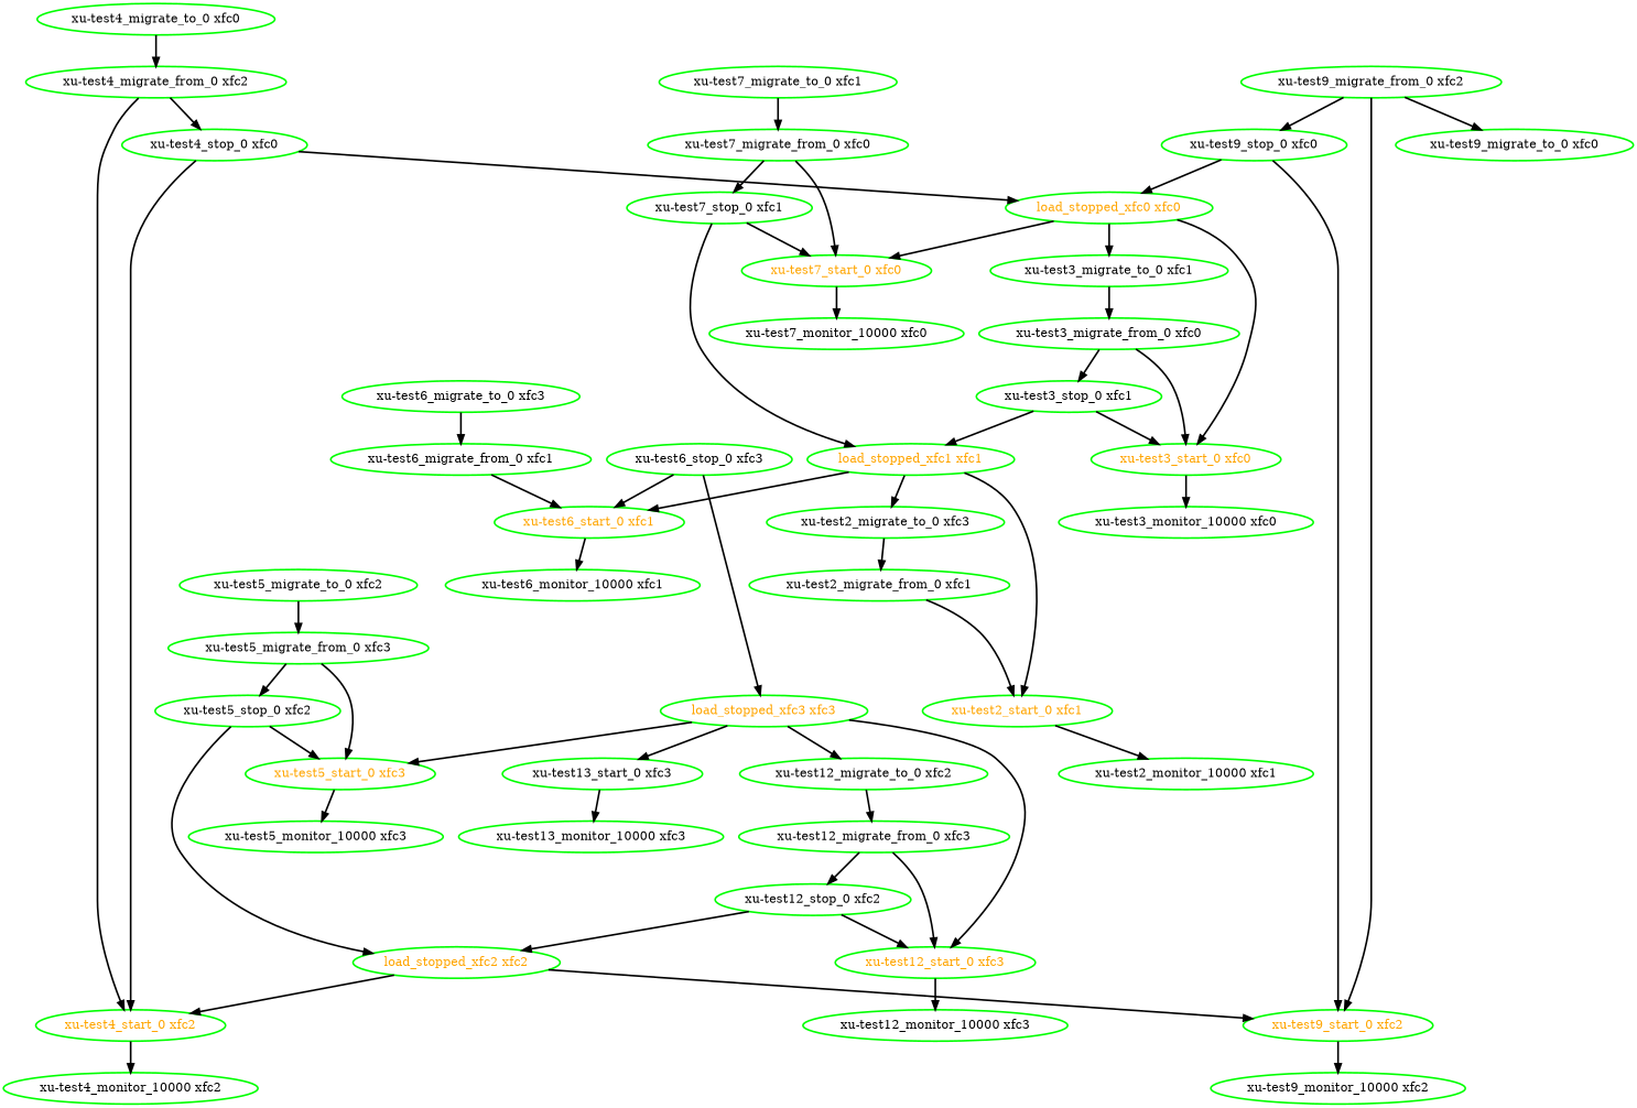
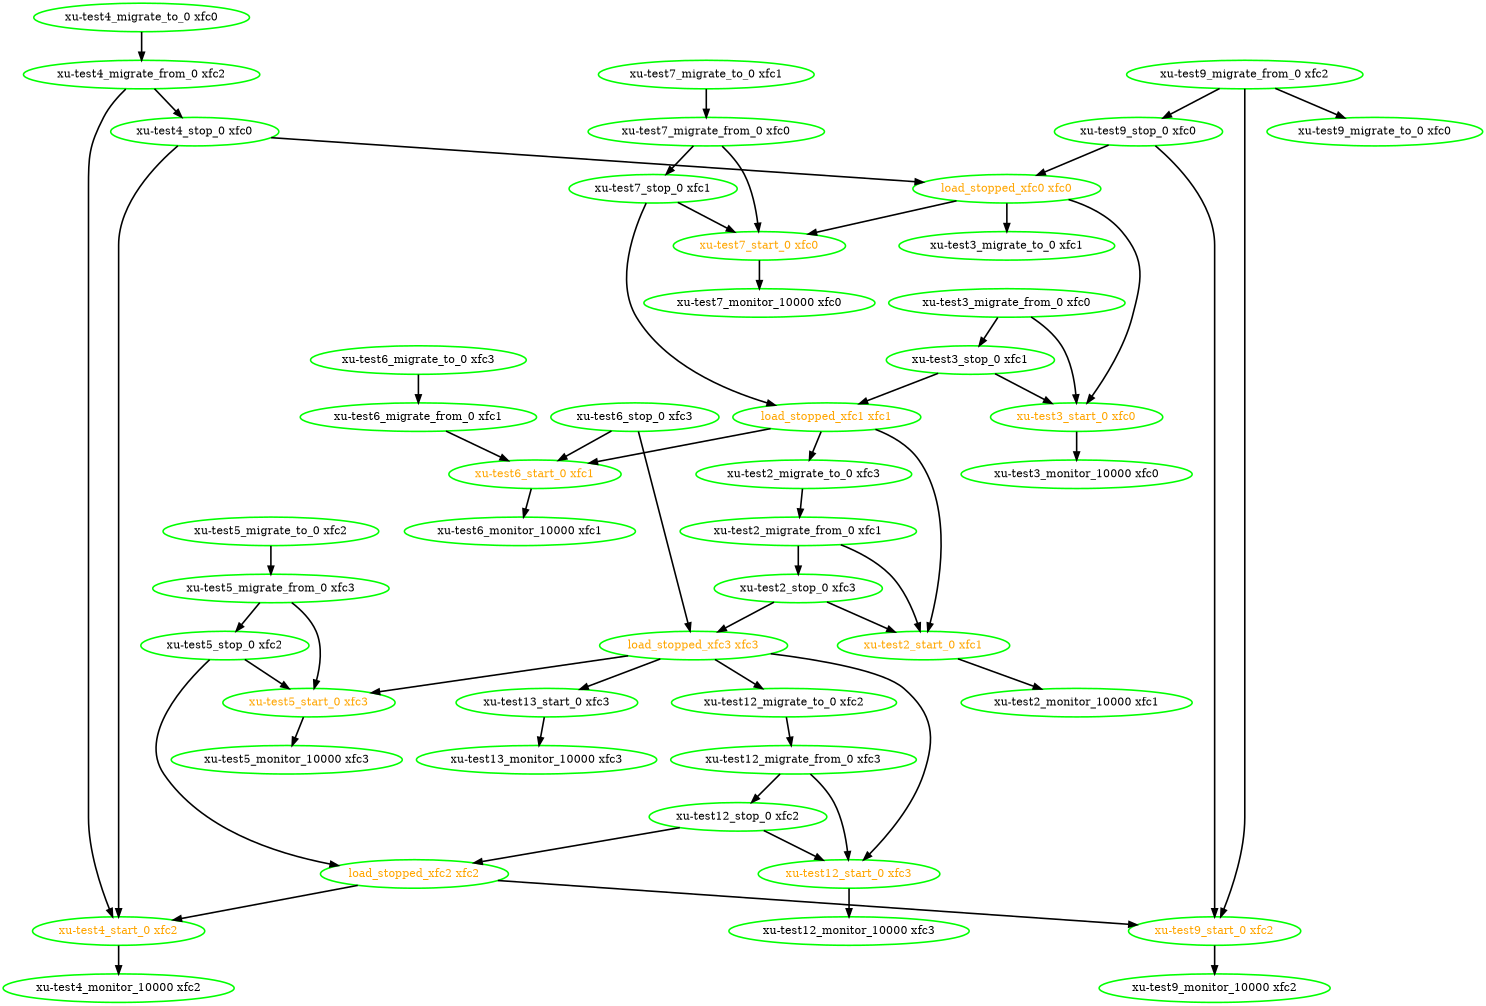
  digraph {
    node [color=green fontcolor=black style=bold]
    edge [style=bold]
    "load_stopped_xfc0 xfc0" [fontcolor=orange]
    "xu-test3_migrate_to_0 xfc1"
    "xu-test3_start_0 xfc0" [fontcolor=orange]
    "xu-test7_start_0 xfc0" [fontcolor=orange]
    "xu-test3_migrate_from_0 xfc0"
    "xu-test3_monitor_10000 xfc0"
    "xu-test7_monitor_10000 xfc0"
    "xu-test3_stop_0 xfc1"
    "load_stopped_xfc1 xfc1" [fontcolor=orange]
    "xu-test2_migrate_to_0 xfc3"
    "xu-test2_start_0 xfc1" [fontcolor=orange]
    "xu-test6_start_0 xfc1" [fontcolor=orange]
    "xu-test2_migrate_from_0 xfc1"
    "xu-test2_monitor_10000 xfc1"
    "xu-test6_monitor_10000 xfc1"
+   "xu-test2_stop_0 xfc3"
    "load_stopped_xfc2 xfc2" [fontcolor=orange]
    "xu-test4_start_0 xfc2" [fontcolor=orange]
    "xu-test9_start_0 xfc2" [fontcolor=orange]
    "xu-test4_monitor_10000 xfc2"
    "xu-test9_monitor_10000 xfc2"
    "load_stopped_xfc3 xfc3" [fontcolor=orange]
    "xu-test12_migrate_to_0 xfc2"
    "xu-test12_start_0 xfc3" [fontcolor=orange]
    "xu-test13_start_0 xfc3"
    "xu-test5_start_0 xfc3" [fontcolor=orange]
    "xu-test12_migrate_from_0 xfc3"
    "xu-test12_monitor_10000 xfc3"
    "xu-test13_monitor_10000 xfc3"
    "xu-test5_monitor_10000 xfc3"
    "xu-test12_stop_0 xfc2"
    "xu-test4_migrate_from_0 xfc2"
    "xu-test4_stop_0 xfc0"
    "xu-test4_migrate_to_0 xfc0"
    "xu-test5_migrate_from_0 xfc3"
    "xu-test5_stop_0 xfc2"
    "xu-test5_migrate_to_0 xfc2"
    "xu-test6_migrate_from_0 xfc1"
    "xu-test6_stop_0 xfc3"
    "xu-test6_migrate_to_0 xfc3"
    "xu-test7_migrate_from_0 xfc0"
    "xu-test7_stop_0 xfc1"
    "xu-test7_migrate_to_0 xfc1"
    "xu-test9_migrate_from_0 xfc2"
    "xu-test9_stop_0 xfc0"
    "xu-test9_migrate_to_0 xfc0"
    "load_stopped_xfc0 xfc0" -> "xu-test3_migrate_to_0 xfc1"
    "load_stopped_xfc0 xfc0" -> "xu-test3_start_0 xfc0"
    "load_stopped_xfc0 xfc0" -> "xu-test7_start_0 xfc0"
-   "xu-test3_migrate_to_0 xfc1" -> "xu-test3_migrate_from_0 xfc0"
    "xu-test3_start_0 xfc0" -> "xu-test3_monitor_10000 xfc0"
    "xu-test7_start_0 xfc0" -> "xu-test7_monitor_10000 xfc0"
    "xu-test3_migrate_from_0 xfc0" -> "xu-test3_start_0 xfc0"
    "xu-test3_migrate_from_0 xfc0" -> "xu-test3_stop_0 xfc1"
    "xu-test3_stop_0 xfc1" -> "xu-test3_start_0 xfc0"
    "xu-test3_stop_0 xfc1" -> "load_stopped_xfc1 xfc1"
    "load_stopped_xfc1 xfc1" -> "xu-test2_migrate_to_0 xfc3"
    "load_stopped_xfc1 xfc1" -> "xu-test2_start_0 xfc1"
    "load_stopped_xfc1 xfc1" -> "xu-test6_start_0 xfc1"
    "xu-test2_migrate_to_0 xfc3" -> "xu-test2_migrate_from_0 xfc1"
    "xu-test2_start_0 xfc1" -> "xu-test2_monitor_10000 xfc1"
    "xu-test6_start_0 xfc1" -> "xu-test6_monitor_10000 xfc1"
    "xu-test2_migrate_from_0 xfc1" -> "xu-test2_start_0 xfc1"
+   "xu-test2_migrate_from_0 xfc1" -> "xu-test2_stop_0 xfc3"
+   "xu-test2_stop_0 xfc3" -> "xu-test2_start_0 xfc1"
+   "xu-test2_stop_0 xfc3" -> "load_stopped_xfc3 xfc3"
    "load_stopped_xfc2 xfc2" -> "xu-test4_start_0 xfc2"
    "load_stopped_xfc2 xfc2" -> "xu-test9_start_0 xfc2"
    "xu-test4_start_0 xfc2" -> "xu-test4_monitor_10000 xfc2"
    "xu-test9_start_0 xfc2" -> "xu-test9_monitor_10000 xfc2"
    "load_stopped_xfc3 xfc3" -> "xu-test12_migrate_to_0 xfc2"
    "load_stopped_xfc3 xfc3" -> "xu-test12_start_0 xfc3"
    "load_stopped_xfc3 xfc3" -> "xu-test13_start_0 xfc3"
    "load_stopped_xfc3 xfc3" -> "xu-test5_start_0 xfc3"
    "xu-test12_migrate_to_0 xfc2" -> "xu-test12_migrate_from_0 xfc3"
    "xu-test12_start_0 xfc3" -> "xu-test12_monitor_10000 xfc3"
    "xu-test13_start_0 xfc3" -> "xu-test13_monitor_10000 xfc3"
    "xu-test5_start_0 xfc3" -> "xu-test5_monitor_10000 xfc3"
    "xu-test12_migrate_from_0 xfc3" -> "xu-test12_start_0 xfc3"
    "xu-test12_migrate_from_0 xfc3" -> "xu-test12_stop_0 xfc2"
    "xu-test12_stop_0 xfc2" -> "load_stopped_xfc2 xfc2"
    "xu-test12_stop_0 xfc2" -> "xu-test12_start_0 xfc3"
    "xu-test4_migrate_from_0 xfc2" -> "xu-test4_start_0 xfc2"
    "xu-test4_migrate_from_0 xfc2" -> "xu-test4_stop_0 xfc0"
    "xu-test4_stop_0 xfc0" -> "load_stopped_xfc0 xfc0"
    "xu-test4_stop_0 xfc0" -> "xu-test4_start_0 xfc2"
    "xu-test4_migrate_to_0 xfc0" -> "xu-test4_migrate_from_0 xfc2"
    "xu-test5_migrate_from_0 xfc3" -> "xu-test5_start_0 xfc3"
    "xu-test5_migrate_from_0 xfc3" -> "xu-test5_stop_0 xfc2"
    "xu-test5_stop_0 xfc2" -> "load_stopped_xfc2 xfc2"
    "xu-test5_stop_0 xfc2" -> "xu-test5_start_0 xfc3"
    "xu-test5_migrate_to_0 xfc2" -> "xu-test5_migrate_from_0 xfc3"
    "xu-test6_migrate_from_0 xfc1" -> "xu-test6_start_0 xfc1"
    "xu-test6_stop_0 xfc3" -> "xu-test6_start_0 xfc1"
    "xu-test6_stop_0 xfc3" -> "load_stopped_xfc3 xfc3"
    "xu-test6_migrate_to_0 xfc3" -> "xu-test6_migrate_from_0 xfc1"
    "xu-test7_migrate_from_0 xfc0" -> "xu-test7_start_0 xfc0"
    "xu-test7_migrate_from_0 xfc0" -> "xu-test7_stop_0 xfc1"
    "xu-test7_stop_0 xfc1" -> "xu-test7_start_0 xfc0"
    "xu-test7_stop_0 xfc1" -> "load_stopped_xfc1 xfc1"
    "xu-test7_migrate_to_0 xfc1" -> "xu-test7_migrate_from_0 xfc0"
    "xu-test9_migrate_from_0 xfc2" -> "xu-test9_start_0 xfc2"
    "xu-test9_migrate_from_0 xfc2" -> "xu-test9_stop_0 xfc0"
    "xu-test9_migrate_from_0 xfc2" -> "xu-test9_migrate_to_0 xfc0"
    "xu-test9_stop_0 xfc0" -> "load_stopped_xfc0 xfc0"
    "xu-test9_stop_0 xfc0" -> "xu-test9_start_0 xfc2"
  }
